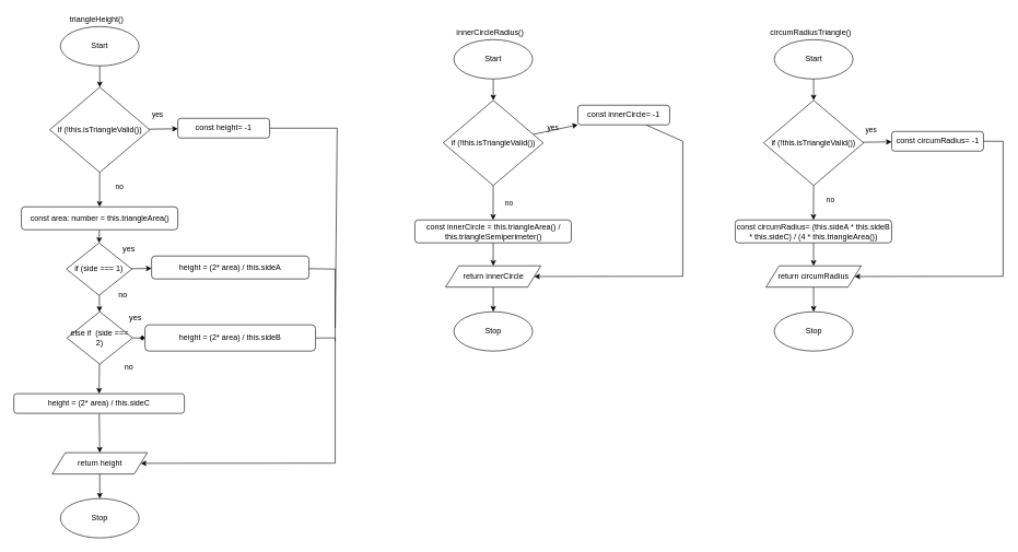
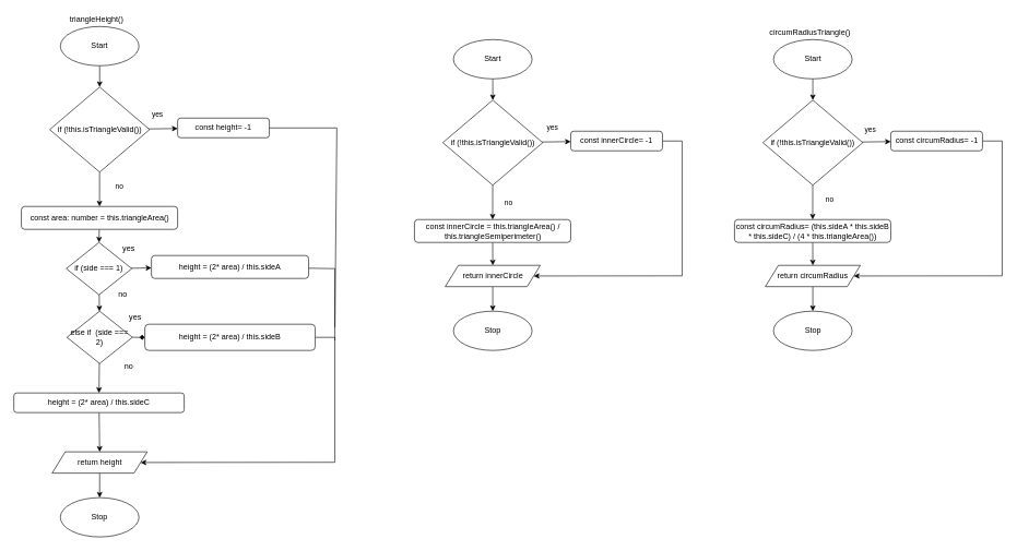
  <mxCell id="0" />
  <mxCell id="1" parent="0" />
  <mxCell id="2" value="triangleHeight()" style="text;html=1;align=center;verticalAlign=middle;resizable=0;points=[];autosize=1;strokeColor=none;fillColor=none;" parent="1" vertex="1"><mxGeometry x="96" y="20" width="100" height="20" as="geometry" /></mxCell>
  <mxCell id="3" style="edgeStyle=none;html=1;entryX=0.5;entryY=0;entryDx=0;entryDy=0;" parent="1" source="4" target="12" edge="1"><mxGeometry relative="1" as="geometry" /></mxCell>
  <mxCell id="4" value="const area: number = this.triangleArea()" style="rounded=1;whiteSpace=wrap;html=1;" parent="1" vertex="1"><mxGeometry x="31.5" y="315" width="238.5" height="35" as="geometry" /></mxCell>
  <mxCell id="5" style="edgeStyle=none;rounded=0;html=1;entryX=0.5;entryY=0;entryDx=0;entryDy=0;fontSize=11;endArrow=classic;endFill=1;" parent="1" source="6" target="27" edge="1"><mxGeometry relative="1" as="geometry" /></mxCell>
  <mxCell id="6" value="Start" style="ellipse;whiteSpace=wrap;html=1;" parent="1" vertex="1"><mxGeometry x="91" y="40" width="120" height="60" as="geometry" /></mxCell>
  <mxCell id="7" value="Stop" style="ellipse;whiteSpace=wrap;html=1;" parent="1" vertex="1"><mxGeometry x="91" y="760" width="120" height="60" as="geometry" /></mxCell>
  <mxCell id="8" style="edgeStyle=none;html=1;entryX=0.5;entryY=0;entryDx=0;entryDy=0;" parent="1" source="9" target="24" edge="1"><mxGeometry relative="1" as="geometry" /></mxCell>
  <mxCell id="9" value="height = (2* area) / this.sideC" style="rounded=1;whiteSpace=wrap;html=1;" parent="1" vertex="1"><mxGeometry x="20" y="600" width="260" height="30" as="geometry" /></mxCell>
  <mxCell id="10" value="" style="edgeStyle=none;rounded=0;html=1;endArrow=classic;endFill=1;" parent="1" source="12" target="17" edge="1"><mxGeometry relative="1" as="geometry" /></mxCell>
  <mxCell id="11" value="" style="edgeStyle=none;rounded=0;html=1;endArrow=classic;endFill=1;" parent="1" source="12" target="14" edge="1"><mxGeometry relative="1" as="geometry" /></mxCell>
  <mxCell id="12" value="if (side === 1)" style="rhombus;whiteSpace=wrap;html=1;" parent="1" vertex="1"><mxGeometry x="100" y="370" width="100" height="80" as="geometry" /></mxCell>
  <mxCell id="13" style="edgeStyle=none;rounded=0;html=1;endArrow=none;endFill=0;" parent="1" source="14" edge="1"><mxGeometry relative="1" as="geometry"><mxPoint x="510" y="520" as="targetPoint" /><Array as="points"><mxPoint x="510" y="410" /></Array></mxGeometry></mxCell>
  <mxCell id="14" value="height = (2* area) / this.sideA" style="rounded=1;whiteSpace=wrap;html=1;" parent="1" vertex="1"><mxGeometry x="230" y="390" width="240" height="35" as="geometry" /></mxCell>
  <mxCell id="15" style="edgeStyle=none;rounded=0;html=1;entryX=0;entryY=0.5;entryDx=0;entryDy=0;endArrow=diamond;endFill=1;" parent="1" source="17" target="19" edge="1"><mxGeometry relative="1" as="geometry" /></mxCell>
  <mxCell id="16" style="edgeStyle=none;html=1;entryX=0.5;entryY=0;entryDx=0;entryDy=0;" parent="1" source="17" target="9" edge="1"><mxGeometry relative="1" as="geometry" /></mxCell>
  <mxCell id="17" value="else if&amp;nbsp; (side === 2)" style="rhombus;whiteSpace=wrap;html=1;" parent="1" vertex="1"><mxGeometry x="101" y="475" width="100" height="80" as="geometry" /></mxCell>
  <mxCell id="18" style="edgeStyle=none;rounded=0;html=1;entryX=1;entryY=0.5;entryDx=0;entryDy=0;endArrow=classic;endFill=1;exitX=1;exitY=0.5;exitDx=0;exitDy=0;" parent="1" source="19" target="24" edge="1"><mxGeometry relative="1" as="geometry"><Array as="points"><mxPoint x="510" y="515" /><mxPoint x="510" y="706" /></Array></mxGeometry></mxCell>
  <mxCell id="19" value="height = (2* area) / this.sideB" style="rounded=1;whiteSpace=wrap;html=1;" parent="1" vertex="1"><mxGeometry x="220" y="495" width="260" height="40" as="geometry" /></mxCell>
  <mxCell id="20" value="no" style="text;html=1;align=center;verticalAlign=middle;resizable=0;points=[];autosize=1;strokeColor=none;fillColor=none;" parent="1" vertex="1"><mxGeometry x="171" y="440" width="30" height="20" as="geometry" /></mxCell>
  <mxCell id="21" value="yes" style="text;html=1;align=center;verticalAlign=middle;resizable=0;points=[];autosize=1;strokeColor=none;fillColor=none;" parent="1" vertex="1"><mxGeometry x="180" y="370" width="30" height="20" as="geometry" /></mxCell>
  <mxCell id="22" value="no" style="text;html=1;align=center;verticalAlign=middle;resizable=0;points=[];autosize=1;strokeColor=none;fillColor=none;" parent="1" vertex="1"><mxGeometry x="180" y="550" width="30" height="20" as="geometry" /></mxCell>
  <mxCell id="23" value="" style="edgeStyle=none;rounded=0;html=1;endArrow=classic;endFill=1;" parent="1" source="24" target="7" edge="1"><mxGeometry relative="1" as="geometry" /></mxCell>
  <mxCell id="24" value="return height" style="shape=parallelogram;perimeter=parallelogramPerimeter;whiteSpace=wrap;html=1;fixedSize=1;" parent="1" vertex="1"><mxGeometry x="78.5" y="690" width="145" height="32.5" as="geometry" /></mxCell>
  <mxCell id="25" value="" style="edgeStyle=none;rounded=0;html=1;fontSize=11;endArrow=classic;endFill=1;" parent="1" source="27" target="31" edge="1"><mxGeometry relative="1" as="geometry" /></mxCell>
  <mxCell id="26" value="" style="edgeStyle=none;rounded=0;html=1;fontSize=11;endArrow=classic;endFill=1;" parent="1" source="27" target="4" edge="1"><mxGeometry relative="1" as="geometry" /></mxCell>
  <mxCell id="27" value="if (!this.isTriangleValid())" style="rhombus;whiteSpace=wrap;html=1;" parent="1" vertex="1"><mxGeometry x="74.75" y="132.5" width="152.5" height="130" as="geometry" /></mxCell>
  <mxCell id="28" value="no" style="text;html=1;align=center;verticalAlign=middle;resizable=0;points=[];autosize=1;strokeColor=none;fillColor=none;fontSize=11;" parent="1" vertex="1"><mxGeometry x="166" y="275" width="30" height="20" as="geometry" /></mxCell>
  <mxCell id="29" value="yes" style="text;html=1;align=center;verticalAlign=middle;resizable=0;points=[];autosize=1;strokeColor=none;fillColor=none;fontSize=11;" parent="1" vertex="1"><mxGeometry x="223.5" y="165" width="30" height="20" as="geometry" /></mxCell>
  <mxCell id="30" style="edgeStyle=none;rounded=0;html=1;fontSize=11;endArrow=none;endFill=0;" parent="1" source="31" edge="1"><mxGeometry relative="1" as="geometry"><mxPoint x="510" y="500" as="targetPoint" /><Array as="points"><mxPoint x="513" y="195" /></Array></mxGeometry></mxCell>
  <mxCell id="31" value="const height= -1" style="rounded=1;whiteSpace=wrap;html=1;" parent="1" vertex="1"><mxGeometry x="270" y="180" width="140" height="30" as="geometry" /></mxCell>
- <mxCell id="32" value="innerCircleRadius()" style="text;html=1;align=center;verticalAlign=middle;resizable=0;points=[];autosize=1;strokeColor=none;fillColor=none;" parent="1" vertex="1"><mxGeometry x="686" y="40" width="120" height="20" as="geometry" /></mxCell>
  <mxCell id="33" style="edgeStyle=none;html=1;entryX=0.5;entryY=0;entryDx=0;entryDy=0;fontSize=22;endArrow=classic;endFill=1;" parent="1" source="34" target="39" edge="1"><mxGeometry relative="1" as="geometry" /></mxCell>
  <mxCell id="34" value="const innerCircle = this.triangleArea() / this.triangleSemiperimeter()" style="rounded=1;whiteSpace=wrap;html=1;" parent="1" vertex="1"><mxGeometry x="631.5" y="335" width="238.5" height="35" as="geometry" /></mxCell>
  <mxCell id="35" style="edgeStyle=none;rounded=0;html=1;entryX=0.5;entryY=0;entryDx=0;entryDy=0;fontSize=11;endArrow=classic;endFill=1;" parent="1" source="36" target="42" edge="1"><mxGeometry relative="1" as="geometry" /></mxCell>
  <mxCell id="36" value="Start" style="ellipse;whiteSpace=wrap;html=1;" parent="1" vertex="1"><mxGeometry x="691" y="60" width="120" height="60" as="geometry" /></mxCell>
  <mxCell id="37" value="Stop" style="ellipse;whiteSpace=wrap;html=1;" parent="1" vertex="1"><mxGeometry x="691" y="475" width="120" height="60" as="geometry" /></mxCell>
  <mxCell id="38" value="" style="edgeStyle=none;rounded=0;html=1;endArrow=classic;endFill=1;" parent="1" source="39" target="37" edge="1"><mxGeometry relative="1" as="geometry" /></mxCell>
  <mxCell id="39" value="return innerCircle" style="shape=parallelogram;perimeter=parallelogramPerimeter;whiteSpace=wrap;html=1;fixedSize=1;" parent="1" vertex="1"><mxGeometry x="678.5" y="405" width="145" height="32.5" as="geometry" /></mxCell>
  <mxCell id="40" value="" style="edgeStyle=none;rounded=0;html=1;fontSize=11;endArrow=classic;endFill=1;" parent="1" source="42" target="46" edge="1"><mxGeometry relative="1" as="geometry" /></mxCell>
  <mxCell id="41" value="" style="edgeStyle=none;rounded=0;html=1;fontSize=11;endArrow=classic;endFill=1;" parent="1" source="42" target="34" edge="1"><mxGeometry relative="1" as="geometry" /></mxCell>
  <mxCell id="42" value="if (!this.isTriangleValid())" style="rhombus;whiteSpace=wrap;html=1;" parent="1" vertex="1"><mxGeometry x="674.75" y="152.5" width="152.5" height="130" as="geometry" /></mxCell>
  <mxCell id="43" value="no" style="text;html=1;align=center;verticalAlign=middle;resizable=0;points=[];autosize=1;strokeColor=none;fillColor=none;fontSize=11;" parent="1" vertex="1"><mxGeometry x="760" y="300" width="30" height="20" as="geometry" /></mxCell>
  <mxCell id="44" value="yes" style="text;html=1;align=center;verticalAlign=middle;resizable=0;points=[];autosize=1;strokeColor=none;fillColor=none;fontSize=11;" parent="1" vertex="1"><mxGeometry x="827.25" y="185" width="30" height="20" as="geometry" /></mxCell>
  <mxCell id="45" style="edgeStyle=none;rounded=0;html=1;fontSize=11;endArrow=classic;endFill=1;entryX=1;entryY=0.5;entryDx=0;entryDy=0;" parent="1" source="46" target="39" edge="1"><mxGeometry relative="1" as="geometry"><mxPoint x="1110" y="520" as="targetPoint" /><Array as="points"><mxPoint x="1040" y="215" /><mxPoint x="1040" y="421" /></Array></mxGeometry></mxCell>
- <mxCell id="46" value="const innerCircle= -1" style="rounded=1;whiteSpace=wrap;html=1;" parent="1" vertex="1"><mxGeometry x="880" y="160" width="140" height="30" as="geometry" /></mxCell>
+ <mxCell id="46" value="const innerCircle= -1" style="rounded=1;whiteSpace=wrap;html=1;" parent="1" vertex="1"><mxGeometry x="870" y="200" width="140" height="30" as="geometry" /></mxCell>
  <mxCell id="47" value="circumRadiusTriangle()" style="text;html=1;align=center;verticalAlign=middle;resizable=0;points=[];autosize=1;strokeColor=none;fillColor=none;" parent="1" vertex="1"><mxGeometry x="1164.5" y="40" width="140" height="20" as="geometry" /></mxCell>
  <mxCell id="48" style="edgeStyle=none;html=1;entryX=0.5;entryY=0;entryDx=0;entryDy=0;fontSize=22;endArrow=classic;endFill=1;" parent="1" source="49" target="54" edge="1"><mxGeometry relative="1" as="geometry" /></mxCell>
  <mxCell id="49" value="const circumRadius= (this.sideA * this.sideB * this.sideC) / (4 * this.triangleArea())" style="rounded=1;whiteSpace=wrap;html=1;" parent="1" vertex="1"><mxGeometry x="1120" y="335" width="238.5" height="35" as="geometry" /></mxCell>
  <mxCell id="50" style="edgeStyle=none;rounded=0;html=1;entryX=0.5;entryY=0;entryDx=0;entryDy=0;fontSize=11;endArrow=classic;endFill=1;" parent="1" source="51" target="57" edge="1"><mxGeometry relative="1" as="geometry" /></mxCell>
  <mxCell id="51" value="Start" style="ellipse;whiteSpace=wrap;html=1;" parent="1" vertex="1"><mxGeometry x="1179.5" y="60" width="120" height="60" as="geometry" /></mxCell>
  <mxCell id="52" value="Stop" style="ellipse;whiteSpace=wrap;html=1;" parent="1" vertex="1"><mxGeometry x="1179.5" y="475" width="120" height="60" as="geometry" /></mxCell>
  <mxCell id="53" value="" style="edgeStyle=none;rounded=0;html=1;endArrow=classic;endFill=1;" parent="1" source="54" target="52" edge="1"><mxGeometry relative="1" as="geometry" /></mxCell>
  <mxCell id="54" value="return circumRadius" style="shape=parallelogram;perimeter=parallelogramPerimeter;whiteSpace=wrap;html=1;fixedSize=1;" parent="1" vertex="1"><mxGeometry x="1167" y="405" width="145" height="32.5" as="geometry" /></mxCell>
  <mxCell id="55" value="" style="edgeStyle=none;rounded=0;html=1;fontSize=11;endArrow=classic;endFill=1;" parent="1" source="57" target="61" edge="1"><mxGeometry relative="1" as="geometry" /></mxCell>
  <mxCell id="56" value="" style="edgeStyle=none;rounded=0;html=1;fontSize=11;endArrow=classic;endFill=1;" parent="1" source="57" target="49" edge="1"><mxGeometry relative="1" as="geometry" /></mxCell>
  <mxCell id="57" value="if (!this.isTriangleValid())" style="rhombus;whiteSpace=wrap;html=1;" parent="1" vertex="1"><mxGeometry x="1163.25" y="152.5" width="152.5" height="130" as="geometry" /></mxCell>
  <mxCell id="58" value="no" style="text;html=1;align=center;verticalAlign=middle;resizable=0;points=[];autosize=1;strokeColor=none;fillColor=none;fontSize=11;" parent="1" vertex="1"><mxGeometry x="1250" y="295" width="30" height="20" as="geometry" /></mxCell>
  <mxCell id="59" value="yes" style="text;html=1;align=center;verticalAlign=middle;resizable=0;points=[];autosize=1;strokeColor=none;fillColor=none;fontSize=11;" parent="1" vertex="1"><mxGeometry x="1312" y="187.5" width="30" height="20" as="geometry" /></mxCell>
  <mxCell id="60" style="edgeStyle=none;rounded=0;html=1;fontSize=11;endArrow=classic;endFill=1;entryX=1;entryY=0.5;entryDx=0;entryDy=0;" parent="1" source="61" target="54" edge="1"><mxGeometry relative="1" as="geometry"><mxPoint x="1598.5" y="520" as="targetPoint" /><Array as="points"><mxPoint x="1528.5" y="215" /><mxPoint x="1528.5" y="421" /></Array></mxGeometry></mxCell>
  <mxCell id="61" value="const circumRadius= -1" style="rounded=1;whiteSpace=wrap;html=1;" parent="1" vertex="1"><mxGeometry x="1358.5" y="200" width="140" height="30" as="geometry" /></mxCell>
  <mxCell id="62" value="yes" style="text;html=1;align=center;verticalAlign=middle;resizable=0;points=[];autosize=1;strokeColor=none;fillColor=none;" parent="1" vertex="1"><mxGeometry x="190" y="475" width="30" height="20" as="geometry" /></mxCell>
